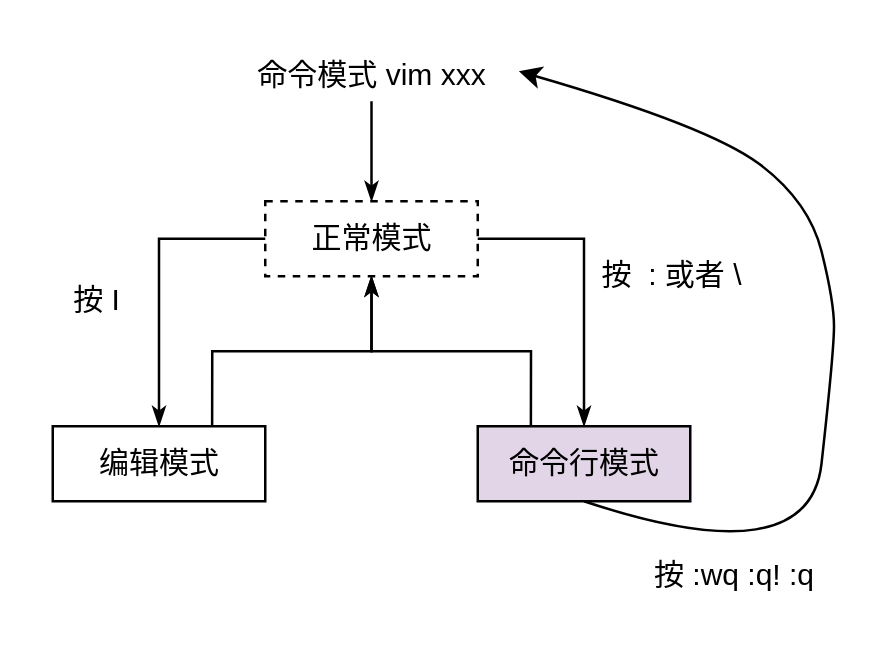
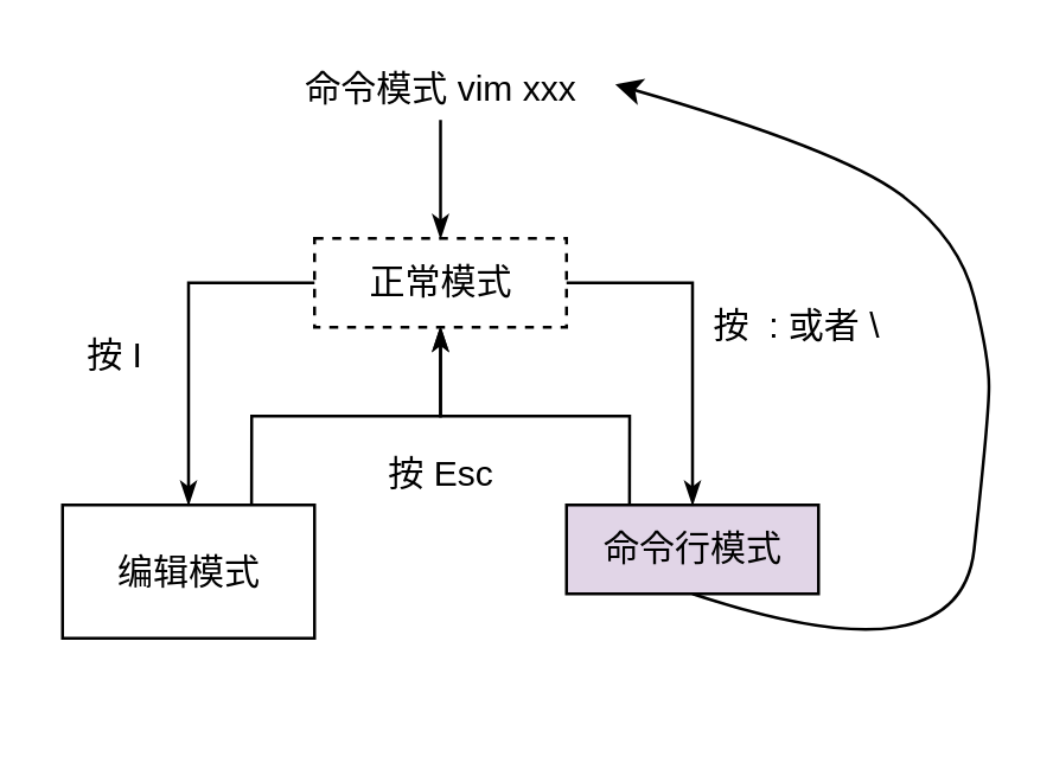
  <mxCell id="0" />
  <mxCell id="1" parent="0" />
  <mxCell id="2" value="命令模式 vim xxx" style="text;html=1;align=center;verticalAlign=middle;resizable=0;points=[];autosize=1;strokeColor=none;fillColor=none;" vertex="1" parent="1"><mxGeometry x="93" y="20" width="110" height="20" as="geometry" /></mxCell>
  <mxCell id="3" value="正常模式" style="rounded=0;whiteSpace=wrap;html=1;dashed=1;" vertex="1" parent="1"><mxGeometry x="105.5" y="80" width="85" height="30" as="geometry" /></mxCell>
  <mxCell id="4" style="edgeStyle=orthogonalEdgeStyle;rounded=0;html=1;labelBackgroundColor=none;startArrow=none;startFill=0;startSize=5;endArrow=classicThin;endFill=1;endSize=5;jettySize=auto;orthogonalLoop=1;strokeWidth=1;fontFamily=Verdana;fontSize=12;" edge="1" parent="1" source="2" target="3"><mxGeometry relative="1" as="geometry"><mxPoint x="183" y="310" as="sourcePoint" /><mxPoint x="183" y="350" as="targetPoint" /><Array as="points" /></mxGeometry></mxCell>
- <mxCell id="5" value="编辑模式" style="rounded=0;whiteSpace=wrap;html=1;" vertex="1" parent="1"><mxGeometry x="20.5" y="170" width="85" height="30" as="geometry" /></mxCell>
+ <mxCell id="5" value="编辑模式" style="rounded=0;whiteSpace=wrap;html=1;" vertex="1" parent="1"><mxGeometry x="20.5" y="170" width="85" height="45" as="geometry" /></mxCell>
  <mxCell id="6" value="命令行模式" style="rounded=0;whiteSpace=wrap;html=1;fillColor=#e1d5e7;" vertex="1" parent="1"><mxGeometry x="190.5" y="170" width="85" height="30" as="geometry" /></mxCell>
  <mxCell id="7" style="edgeStyle=orthogonalEdgeStyle;rounded=0;html=1;labelBackgroundColor=none;startArrow=none;startFill=0;startSize=5;endArrow=classicThin;endFill=1;endSize=5;jettySize=auto;orthogonalLoop=1;strokeWidth=1;fontFamily=Verdana;fontSize=12;entryX=0.5;entryY=0;entryDx=0;entryDy=0;exitX=0;exitY=0.5;exitDx=0;exitDy=0;" edge="1" parent="1" source="3" target="5"><mxGeometry relative="1" as="geometry"><mxPoint x="93" y="100" as="sourcePoint" /><mxPoint x="147.5" y="170" as="targetPoint" /><Array as="points"><mxPoint x="63" y="95" /></Array></mxGeometry></mxCell>
  <mxCell id="8" style="edgeStyle=orthogonalEdgeStyle;rounded=0;html=1;labelBackgroundColor=none;startArrow=none;startFill=0;startSize=5;endArrow=classicThin;endFill=1;endSize=5;jettySize=auto;orthogonalLoop=1;strokeWidth=1;fontFamily=Verdana;fontSize=12;entryX=0.5;entryY=0;entryDx=0;entryDy=0;exitX=1;exitY=0.5;exitDx=0;exitDy=0;" edge="1" parent="1" source="3"><mxGeometry relative="1" as="geometry"><mxPoint x="275.5" y="95" as="sourcePoint" /><mxPoint x="233" y="170" as="targetPoint" /><Array as="points"><mxPoint x="233" y="95" /></Array></mxGeometry></mxCell>
  <mxCell id="9" value="按 I" style="text;html=1;align=center;verticalAlign=middle;resizable=0;points=[];autosize=1;strokeColor=none;fillColor=none;" vertex="1" parent="1"><mxGeometry x="23" y="110" width="30" height="20" as="geometry" /></mxCell>
  <mxCell id="10" style="edgeStyle=orthogonalEdgeStyle;rounded=0;html=1;labelBackgroundColor=none;startArrow=none;startFill=0;startSize=5;endArrow=classicThin;endFill=1;endSize=5;jettySize=auto;orthogonalLoop=1;strokeWidth=1;fontFamily=Verdana;fontSize=12;exitX=0.75;exitY=0;exitDx=0;exitDy=0;entryX=0.5;entryY=1;entryDx=0;entryDy=0;" edge="1" parent="1" source="5" target="3"><mxGeometry relative="1" as="geometry"><mxPoint x="93" y="270" as="sourcePoint" /><mxPoint x="93" y="310" as="targetPoint" /><Array as="points"><mxPoint x="84" y="140" /><mxPoint x="148" y="140" /></Array></mxGeometry></mxCell>
+ <mxCell id="11" value="按 Esc" style="text;html=1;align=center;verticalAlign=middle;resizable=0;points=[];autosize=1;strokeColor=none;fillColor=none;" vertex="1" parent="1"><mxGeometry x="123" y="150" width="50" height="20" as="geometry" /></mxCell>
  <mxCell id="12" style="edgeStyle=orthogonalEdgeStyle;rounded=0;html=1;labelBackgroundColor=none;startArrow=none;startFill=0;startSize=5;endArrow=classicThin;endFill=1;endSize=5;jettySize=auto;orthogonalLoop=1;strokeWidth=1;fontFamily=Verdana;fontSize=12;exitX=0.25;exitY=0;exitDx=0;exitDy=0;entryX=0.5;entryY=1;entryDx=0;entryDy=0;" edge="1" parent="1" source="6" target="3"><mxGeometry relative="1" as="geometry"><mxPoint x="116.13" y="220" as="sourcePoint" /><mxPoint x="179.88" y="160" as="targetPoint" /><Array as="points"><mxPoint x="212" y="140" /><mxPoint x="148" y="140" /></Array></mxGeometry></mxCell>
  <mxCell id="13" value="按&amp;nbsp; : 或者 \" style="text;html=1;align=center;verticalAlign=middle;resizable=0;points=[];autosize=1;strokeColor=none;fillColor=none;" vertex="1" parent="1"><mxGeometry x="233" y="100" width="70" height="20" as="geometry" /></mxCell>
  <mxCell id="14" value="" style="curved=1;endArrow=classic;html=1;rounded=0;exitX=0.5;exitY=1;exitDx=0;exitDy=0;entryX=1.036;entryY=0.4;entryDx=0;entryDy=0;entryPerimeter=0;" edge="1" parent="1" source="6" target="2"><mxGeometry width="50" height="50" relative="1" as="geometry"><mxPoint x="163" y="340" as="sourcePoint" /><mxPoint x="413" y="110" as="targetPoint" /><Array as="points"><mxPoint x="323" y="230" /><mxPoint x="333" y="140" /><mxPoint x="333" y="120" /><mxPoint x="323" y="80" /><mxPoint x="283" y="50" /></Array></mxGeometry></mxCell>
- <mxCell id="15" value="按 :wq :q! :q" style="text;html=1;align=center;verticalAlign=middle;resizable=0;points=[];autosize=1;strokeColor=none;fillColor=none;" vertex="1" parent="1"><mxGeometry x="253" y="220" width="80" height="20" as="geometry" /></mxCell>
